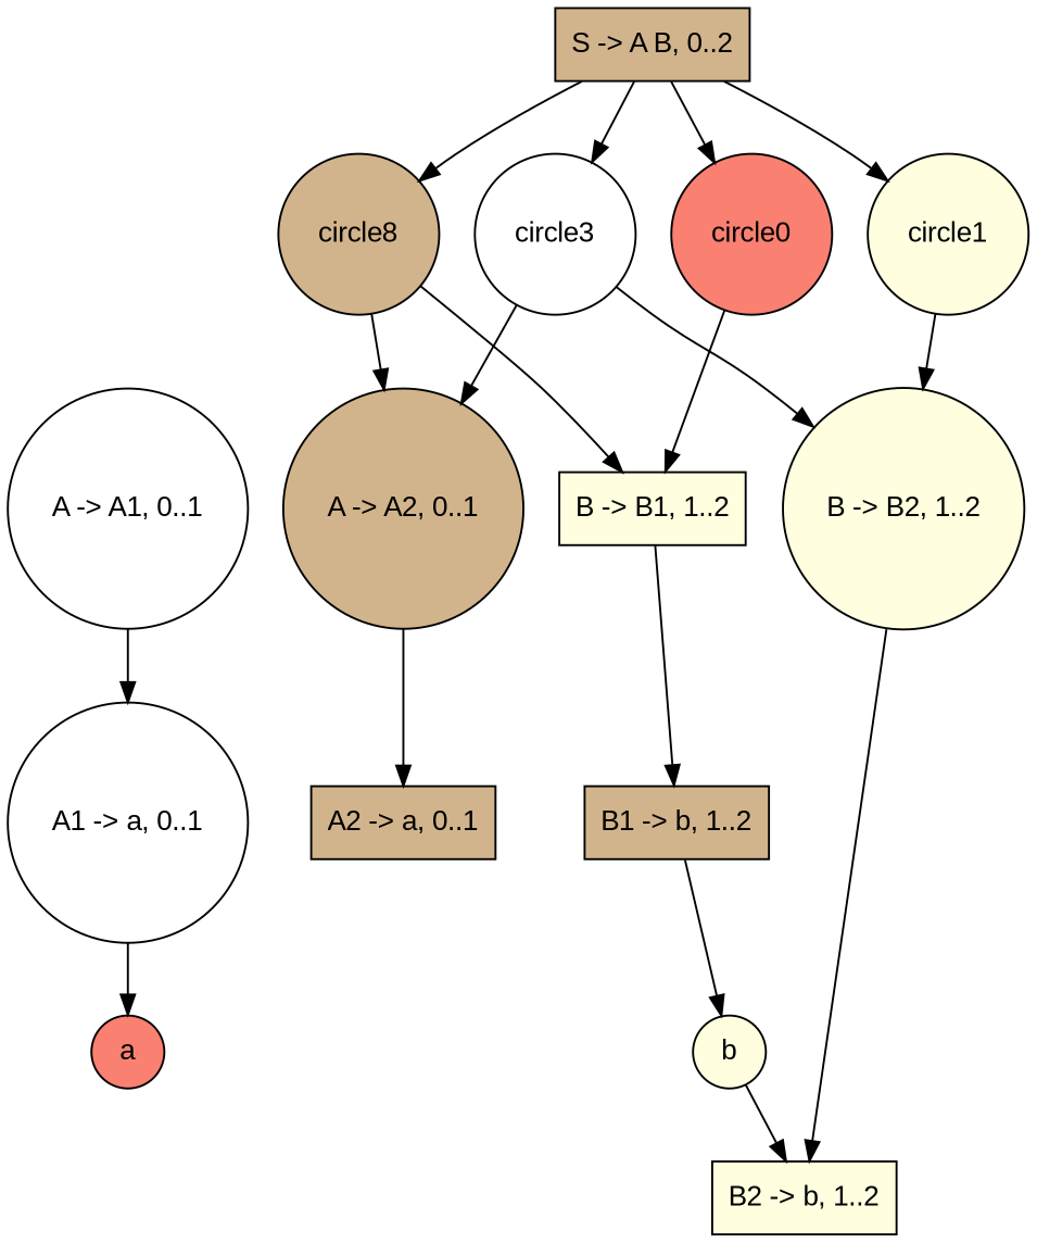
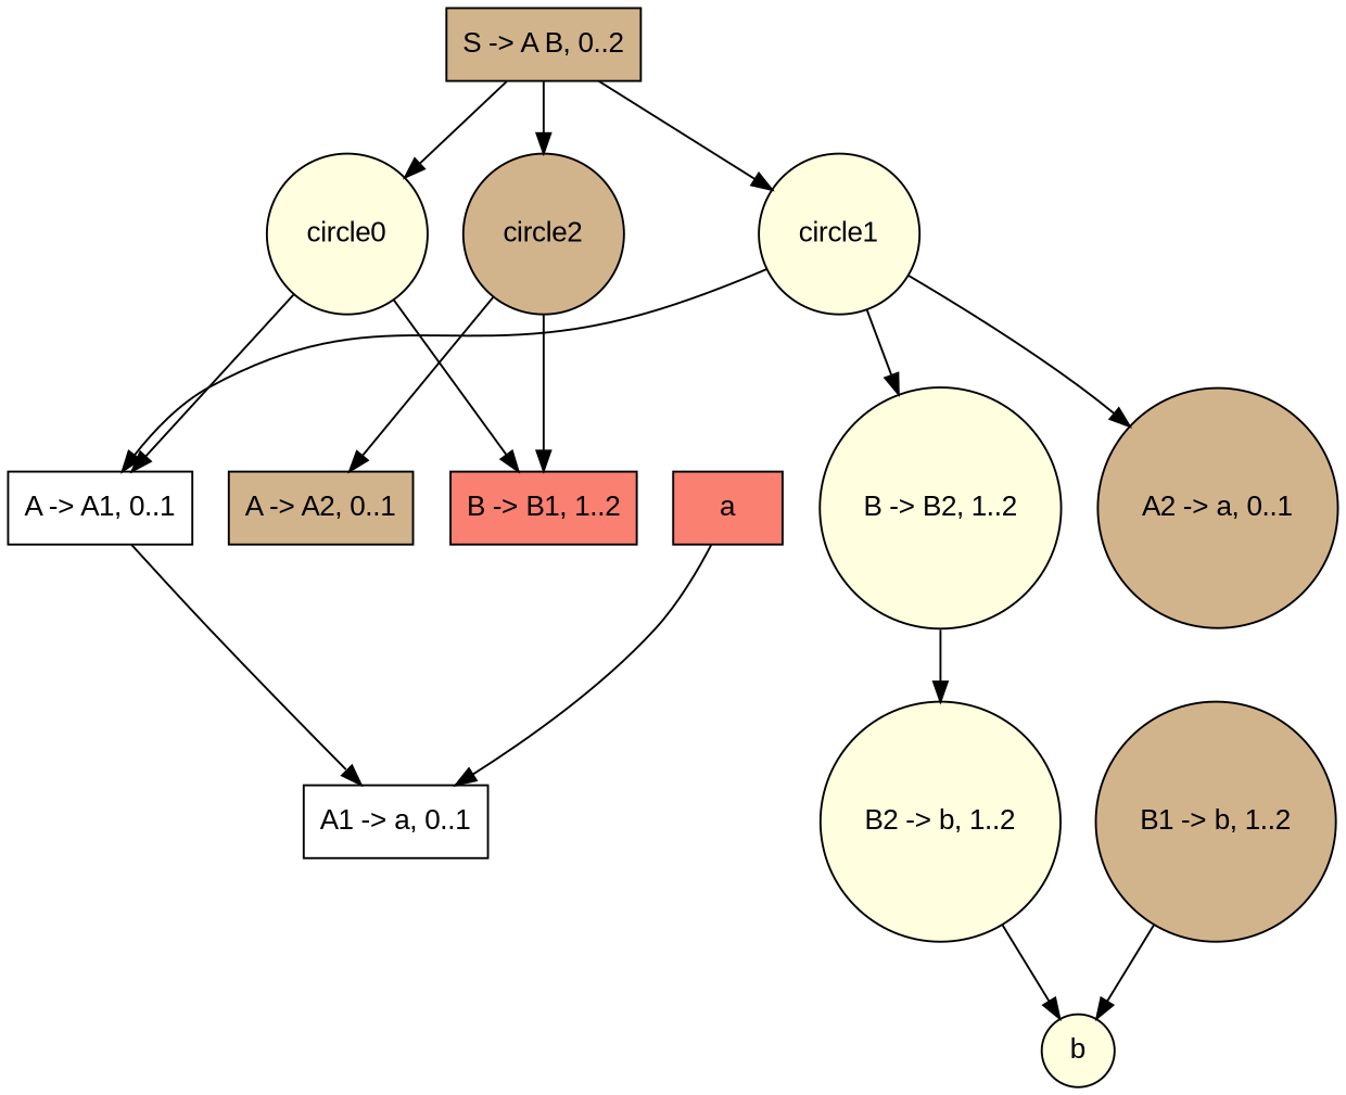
  digraph {
    fontname="Liberation Sans"
    node [fillcolor=tan fontname="Liberation Sans" shape=rect style=filled]
    edge [fontname="Liberation Sans"]
-   n1 [fillcolor=white label="A -> A1, 0..1" shape=circle]
-   n2 [label="A -> A2, 0..1" shape=circle]
-   n3 [fillcolor=lightyellow label="B -> B1, 1..2"]
+   n1 [fillcolor=white label="A -> A1, 0..1"]
+   n2 [label="A -> A2, 0..1"]
+   n3 [fillcolor=salmon label="B -> B1, 1..2"]
    n4 [fillcolor=lightyellow label="B -> B2, 1..2" shape=circle]
-   n5 [fillcolor=white label="A1 -> a, 0..1" shape=circle]
-   n6 [label="A2 -> a, 0..1"]
-   n7 [label="B1 -> b, 1..2"]
-   n8 [fillcolor=lightyellow label="B2 -> b, 1..2"]
+   n5 [fillcolor=white label="A1 -> a, 0..1"]
+   n6 [label="A2 -> a, 0..1" shape=circle]
+   n7 [label="B1 -> b, 1..2" shape=circle]
+   n8 [fillcolor=lightyellow label="B2 -> b, 1..2" shape=circle]
    n9 [label="S -> A B, 0..2"]
-   circle0 [fillcolor=salmon shape=circle width=0.2]
+   circle0 [fillcolor=lightyellow shape=circle width=0.2]
    circle1 [fillcolor=lightyellow shape=circle width=0.2]
-   circle2 [shape=circle width=0.2 label=circle8]
-   circle3 [fillcolor=white shape=circle width=0.2]
-   n14 [fillcolor=salmon label=a shape=circle]
+   circle2 [shape=circle width=0.2]
+   n14 [fillcolor=salmon label=a shape=box]
    n15 [fillcolor=lightyellow label=b shape=circle]
    subgraph sub_1 {
      rank=same
      n1
      n2
      n3
      n4
    }
    n1 -> n2 [style=invis]
    n1 -> n5
    n2 -> n3 [style=invis]
-   n2 -> n6
+   circle1 -> n6
    n3 -> n4 [style=invis]
-   n3 -> n7
    n4 -> n8
-   n5 -> n14
+   n14 -> n5
    n7 -> n15
-   n15 -> n8
+   n8 -> n15
    n9 -> circle0
    n9 -> circle1
    n9 -> circle2
-   n9 -> circle3
+   circle0 -> n1
    circle0 -> n3
+   circle1 -> n1
    circle1 -> n4
    circle2 -> n2
    circle2 -> n3
-   circle3 -> n2
-   circle3 -> n4
  }
